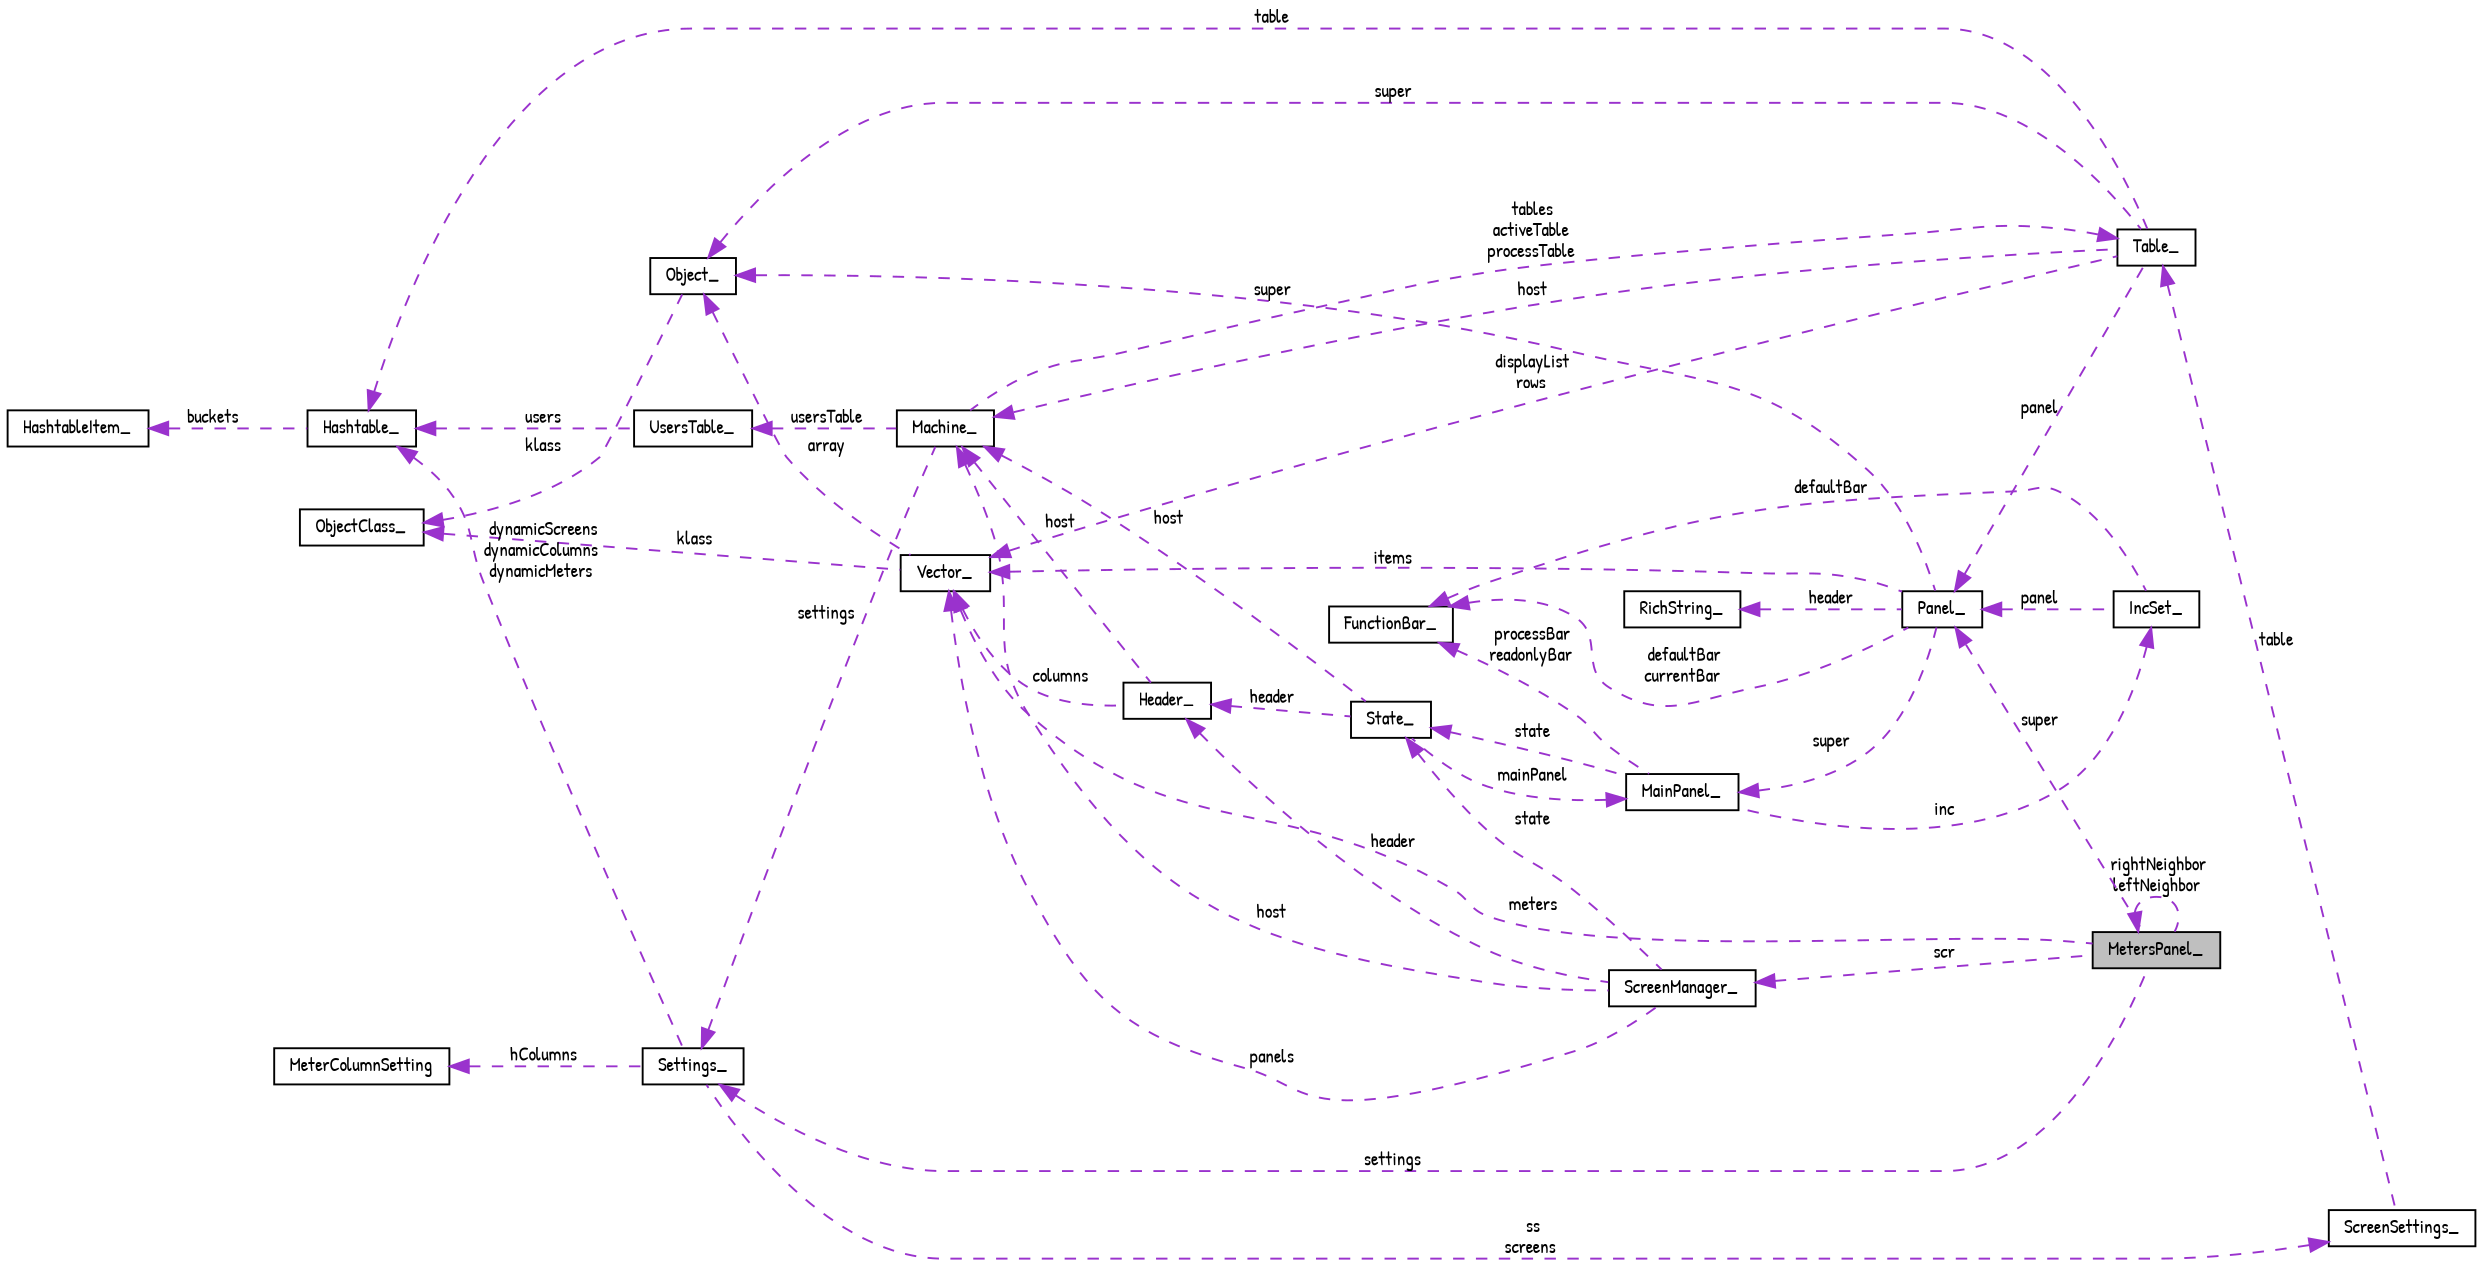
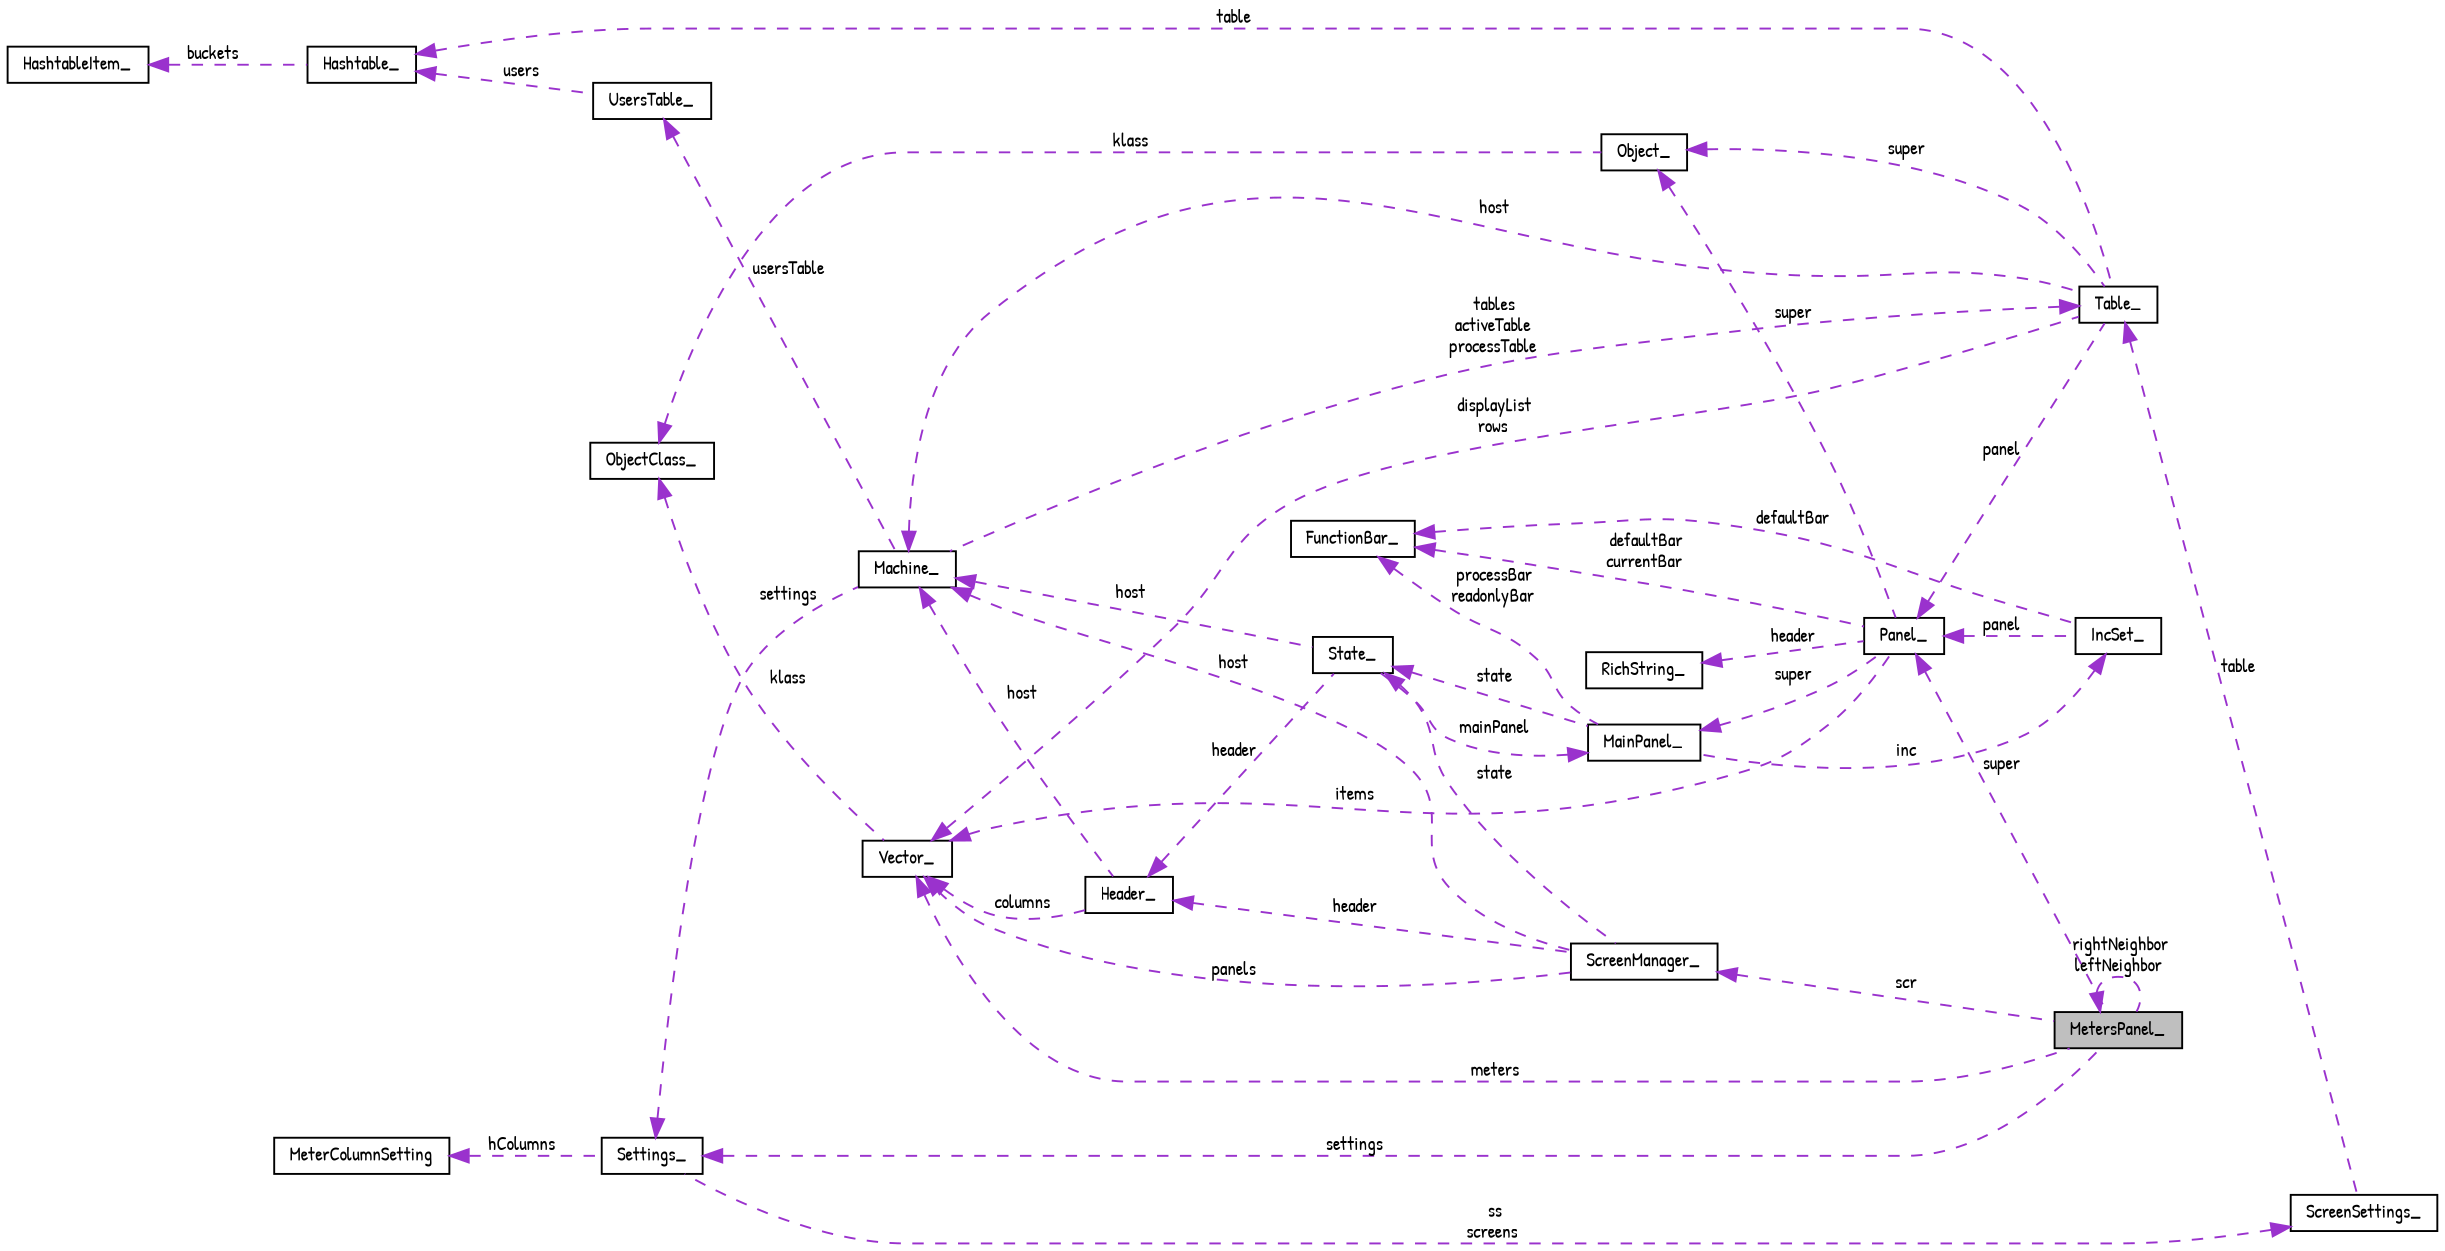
  digraph {
    fontname="Patrick Hand"
    rankdir=LR
    node [color=black fillcolor=white fontname="Patrick Hand" fontsize=10 shape=record style=filled]
    edge [color=darkorchid3 dir=back fontname="Patrick Hand" fontsize=10 labelfontname=Helvetica labelfontsize=10 style=dashed]
    n1 [fillcolor=grey75 fontcolor=black height=0.2 label=MetersPanel_ width=0.4]
    n2 [height=0.2 label=Settings_ width=0.4]
    n3 [height=0.2 label=Machine_ width=0.4]
    n4 [height=0.2 label=Table_ width=0.4]
    n5 [height=0.2 label=ScreenManager_ width=0.4]
    n6 [height=0.2 label=Header_ width=0.4]
    n7 [height=0.2 label=State_ width=0.4]
    n8 [height=0.2 label=ScreenSettings_ width=0.4]
    n9 [height=0.2 label=Vector_ width=0.4]
    n10 [height=0.2 label=Panel_ width=0.4]
    n11 [height=0.2 label=IncSet_ width=0.4]
    n12 [height=0.2 label=ObjectClass_ width=0.4]
    n13 [height=0.2 label=Object_ width=0.4]
    n14 [height=0.2 label=MainPanel_ width=0.4]
    n15 [height=0.2 label=UsersTable_ width=0.4]
    n16 [height=0.2 label=Hashtable_ width=0.4]
    n17 [height=0.2 label=HashtableItem_ width=0.4]
    n18 [height=0.2 label=RichString_ width=0.4]
    n19 [height=0.2 label=FunctionBar_ width=0.4]
    n20 [height=0.2 label=MeterColumnSetting width=0.4]
    n1 -> n1 [label=" rightNeighbor\nleftNeighbor"]
    n2 -> n1 [label=" settings"]
    n2 -> n3 [label=" settings"]
    n3 -> n4 [label=" host"]
    n3 -> n5 [label=" host"]
    n3 -> n6 [label=" host"]
    n3 -> n7 [label=" host"]
    n4 -> n3 [label=" tables\nactiveTable\nprocessTable"]
    n4 -> n8 [label=" table"]
    n5 -> n1 [label=" scr"]
    n6 -> n5 [label=" header"]
    n6 -> n7 [label=" header"]
    n7 -> n5 [label=" state"]
    n7 -> n14 [label=" state"]
    n8 -> n2 [label=" ss\nscreens"]
    n9 -> n1 [label=" meters"]
    n9 -> n4 [label=" displayList\nrows"]
    n9 -> n5 [label=" panels"]
    n9 -> n6 [label=" columns"]
    n9 -> n10 [label=" items"]
    n10 -> n1 [label=" super"]
    n10 -> n4 [label=" panel"]
    n10 -> n11 [label=" panel"]
    n11 -> n14 [label=" inc"]
    n12 -> n9 [label=" klass"]
    n12 -> n13 [label=" klass"]
    n13 -> n4 [label=" super"]
-   n13 -> n9 [label=" array"]
    n13 -> n10 [label=" super"]
    n14 -> n7 [label=" mainPanel"]
    n14 -> n10 [label=" super"]
    n15 -> n3 [label=" usersTable"]
-   n16 -> n2 [label=" dynamicScreens\ndynamicColumns\ndynamicMeters"]
    n16 -> n4 [label=" table"]
    n16 -> n15 [label=" users"]
    n17 -> n16 [label=" buckets"]
    n18 -> n10 [label=" header"]
    n19 -> n10 [label=" defaultBar\ncurrentBar"]
    n19 -> n11 [label=" defaultBar"]
    n19 -> n14 [label=" processBar\nreadonlyBar"]
    n20 -> n2 [label=" hColumns"]
  }
